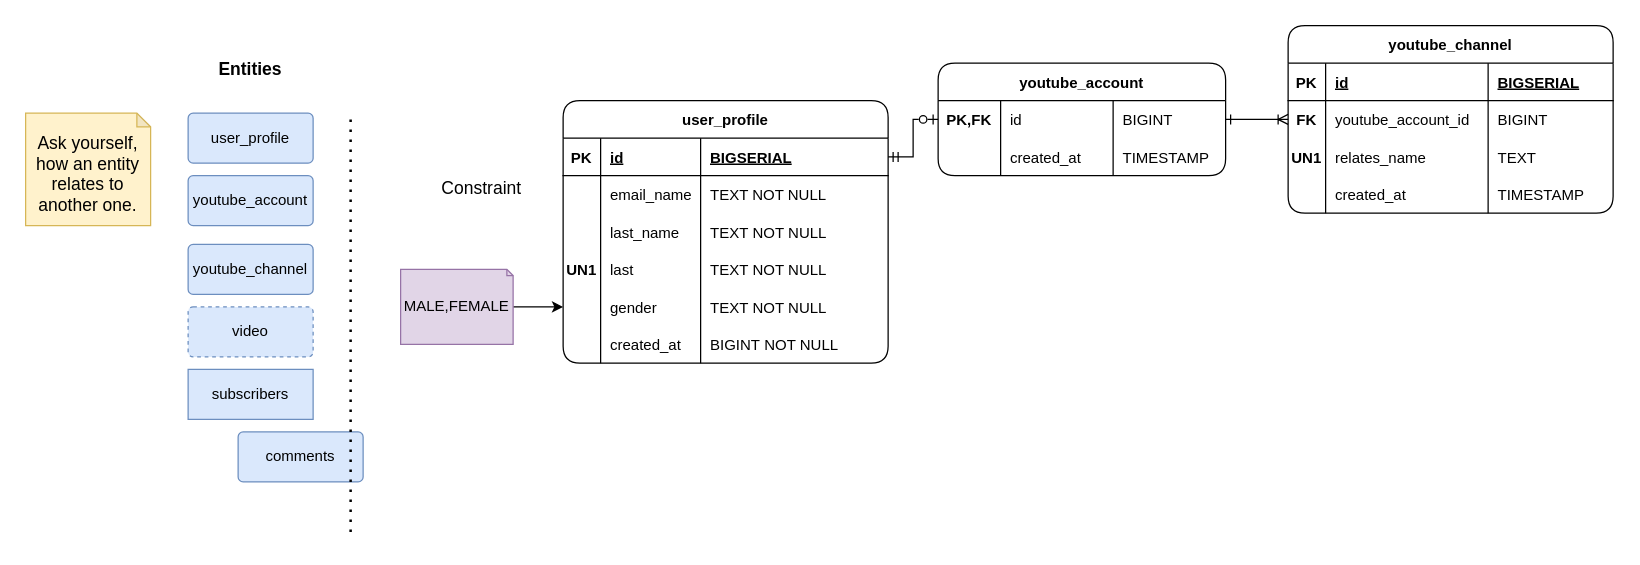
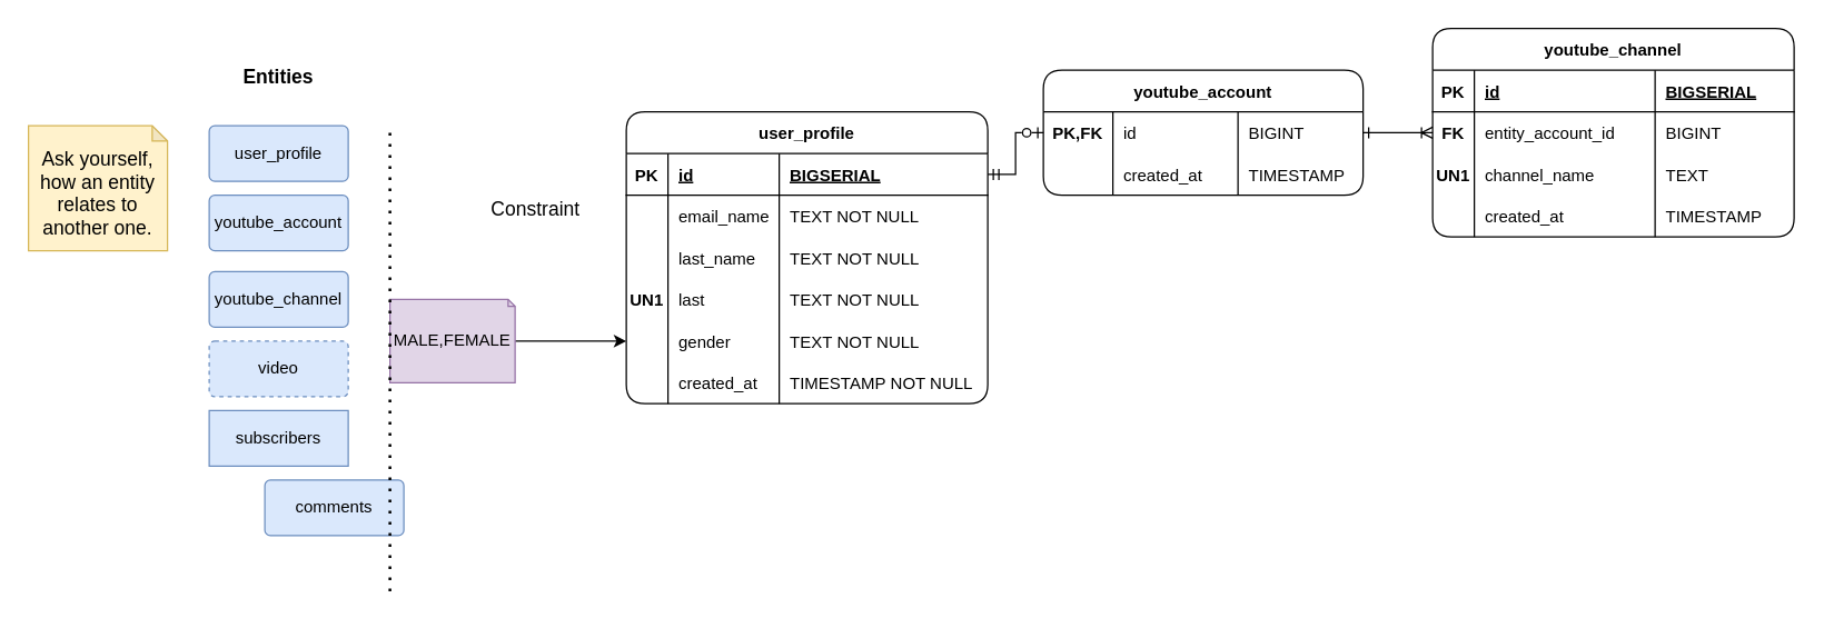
  <mxCell id="0" />
  <mxCell id="1" parent="0" />
  <mxCell id="2" value="user_profile" style="rounded=1;arcSize=10;whiteSpace=wrap;html=1;align=center;fillColor=#dae8fc;strokeColor=#6c8ebf;" vertex="1" parent="1"><mxGeometry x="150" y="90" width="100" height="40" as="geometry" /></mxCell>
  <mxCell id="3" value="youtube_account" style="rounded=1;arcSize=10;whiteSpace=wrap;html=1;align=center;fillColor=#dae8fc;strokeColor=#6c8ebf;" vertex="1" parent="1"><mxGeometry x="150" y="140" width="100" height="40" as="geometry" /></mxCell>
  <mxCell id="4" value="video" style="rounded=1;arcSize=10;whiteSpace=wrap;html=1;align=center;fillColor=#dae8fc;strokeColor=#6c8ebf;dashed=1;" vertex="1" parent="1"><mxGeometry x="150" y="245" width="100" height="40" as="geometry" /></mxCell>
  <mxCell id="5" value="youtube_channel" style="rounded=1;arcSize=10;whiteSpace=wrap;html=1;align=center;fillColor=#dae8fc;strokeColor=#6c8ebf;" vertex="1" parent="1"><mxGeometry x="150" y="195" width="100" height="40" as="geometry" /></mxCell>
  <mxCell id="6" value="comments" style="rounded=1;arcSize=10;whiteSpace=wrap;html=1;align=center;fillColor=#dae8fc;strokeColor=#6c8ebf;" vertex="1" parent="1"><mxGeometry x="190" y="345" width="100" height="40" as="geometry" /></mxCell>
  <mxCell id="7" value="subscribers" style="arcSize=10;whiteSpace=wrap;html=1;align=center;fillColor=#dae8fc;strokeColor=#6c8ebf;rounded=0;" vertex="1" parent="1"><mxGeometry x="150" y="295" width="100" height="40" as="geometry" /></mxCell>
  <mxCell id="8" value="user_profile" style="shape=table;startSize=30;container=1;collapsible=1;childLayout=tableLayout;fixedRows=1;rowLines=0;fontStyle=1;align=center;resizeLast=1;rounded=1;" vertex="1" parent="1"><mxGeometry x="450" y="80" width="260" height="210" as="geometry" /></mxCell>
  <mxCell id="9" value="" style="shape=tableRow;horizontal=0;startSize=0;swimlaneHead=0;swimlaneBody=0;fillColor=none;collapsible=0;dropTarget=0;points=[[0,0.5],[1,0.5]];portConstraint=eastwest;top=0;left=0;right=0;bottom=1;" vertex="1" parent="8"><mxGeometry y="30" width="260" height="30" as="geometry" /></mxCell>
  <mxCell id="10" value="PK" style="shape=partialRectangle;connectable=0;fillColor=none;top=0;left=0;bottom=0;right=0;fontStyle=1;overflow=hidden;" vertex="1" parent="9"><mxGeometry width="30" height="30" as="geometry"><mxRectangle width="30" height="30" as="alternateBounds" /></mxGeometry></mxCell>
  <mxCell id="11" value="id" style="shape=partialRectangle;connectable=0;fillColor=none;top=0;left=0;bottom=0;right=0;align=left;spacingLeft=6;fontStyle=5;overflow=hidden;" vertex="1" parent="9"><mxGeometry x="30" width="80" height="30" as="geometry"><mxRectangle width="80" height="30" as="alternateBounds" /></mxGeometry></mxCell>
  <mxCell id="12" value="BIGSERIAL" style="shape=partialRectangle;connectable=0;fillColor=none;top=0;left=0;bottom=0;right=0;align=left;spacingLeft=6;fontStyle=5;overflow=hidden;" vertex="1" parent="9"><mxGeometry x="110" width="150" height="30" as="geometry"><mxRectangle width="150" height="30" as="alternateBounds" /></mxGeometry></mxCell>
  <mxCell id="13" value="" style="shape=tableRow;horizontal=0;startSize=0;swimlaneHead=0;swimlaneBody=0;fillColor=none;collapsible=0;dropTarget=0;points=[[0,0.5],[1,0.5]];portConstraint=eastwest;top=0;left=0;right=0;bottom=0;" vertex="1" parent="8"><mxGeometry y="60" width="260" height="30" as="geometry" /></mxCell>
  <mxCell id="14" value="" style="shape=partialRectangle;connectable=0;fillColor=none;top=0;left=0;bottom=0;right=0;editable=1;overflow=hidden;" vertex="1" parent="13"><mxGeometry width="30" height="30" as="geometry"><mxRectangle width="30" height="30" as="alternateBounds" /></mxGeometry></mxCell>
  <mxCell id="15" value="email_name" style="shape=partialRectangle;connectable=0;fillColor=none;top=0;left=0;bottom=0;right=0;align=left;spacingLeft=6;overflow=hidden;" vertex="1" parent="13"><mxGeometry x="30" width="80" height="30" as="geometry"><mxRectangle width="80" height="30" as="alternateBounds" /></mxGeometry></mxCell>
  <mxCell id="16" value="TEXT NOT NULL" style="shape=partialRectangle;connectable=0;fillColor=none;top=0;left=0;bottom=0;right=0;align=left;spacingLeft=6;overflow=hidden;" vertex="1" parent="13"><mxGeometry x="110" width="150" height="30" as="geometry"><mxRectangle width="150" height="30" as="alternateBounds" /></mxGeometry></mxCell>
  <mxCell id="17" value="" style="shape=tableRow;horizontal=0;startSize=0;swimlaneHead=0;swimlaneBody=0;fillColor=none;collapsible=0;dropTarget=0;points=[[0,0.5],[1,0.5]];portConstraint=eastwest;top=0;left=0;right=0;bottom=0;" vertex="1" parent="8"><mxGeometry y="90" width="260" height="30" as="geometry" /></mxCell>
  <mxCell id="18" value="" style="shape=partialRectangle;connectable=0;fillColor=none;top=0;left=0;bottom=0;right=0;editable=1;overflow=hidden;" vertex="1" parent="17"><mxGeometry width="30" height="30" as="geometry"><mxRectangle width="30" height="30" as="alternateBounds" /></mxGeometry></mxCell>
  <mxCell id="19" value="last_name" style="shape=partialRectangle;connectable=0;fillColor=none;top=0;left=0;bottom=0;right=0;align=left;spacingLeft=6;overflow=hidden;" vertex="1" parent="17"><mxGeometry x="30" width="80" height="30" as="geometry"><mxRectangle width="80" height="30" as="alternateBounds" /></mxGeometry></mxCell>
  <mxCell id="20" value="TEXT NOT NULL" style="shape=partialRectangle;connectable=0;fillColor=none;top=0;left=0;bottom=0;right=0;align=left;spacingLeft=6;overflow=hidden;" vertex="1" parent="17"><mxGeometry x="110" width="150" height="30" as="geometry"><mxRectangle width="150" height="30" as="alternateBounds" /></mxGeometry></mxCell>
  <mxCell id="21" value="" style="shape=tableRow;horizontal=0;startSize=0;swimlaneHead=0;swimlaneBody=0;fillColor=none;collapsible=0;dropTarget=0;points=[[0,0.5],[1,0.5]];portConstraint=eastwest;top=0;left=0;right=0;bottom=0;" vertex="1" parent="8"><mxGeometry y="120" width="260" height="30" as="geometry" /></mxCell>
  <mxCell id="22" value="UN1" style="shape=partialRectangle;connectable=0;fillColor=none;top=0;left=0;bottom=0;right=0;editable=1;overflow=hidden;fontStyle=1" vertex="1" parent="21"><mxGeometry width="30" height="30" as="geometry"><mxRectangle width="30" height="30" as="alternateBounds" /></mxGeometry></mxCell>
  <mxCell id="23" value="last" style="shape=partialRectangle;connectable=0;fillColor=none;top=0;left=0;bottom=0;right=0;align=left;spacingLeft=6;overflow=hidden;" vertex="1" parent="21"><mxGeometry x="30" width="80" height="30" as="geometry"><mxRectangle width="80" height="30" as="alternateBounds" /></mxGeometry></mxCell>
  <mxCell id="24" value="TEXT NOT NULL" style="shape=partialRectangle;connectable=0;fillColor=none;top=0;left=0;bottom=0;right=0;align=left;spacingLeft=6;overflow=hidden;" vertex="1" parent="21"><mxGeometry x="110" width="150" height="30" as="geometry"><mxRectangle width="150" height="30" as="alternateBounds" /></mxGeometry></mxCell>
  <mxCell id="25" style="shape=tableRow;horizontal=0;startSize=0;swimlaneHead=0;swimlaneBody=0;fillColor=none;collapsible=0;dropTarget=0;points=[[0,0.5],[1,0.5]];portConstraint=eastwest;top=0;left=0;right=0;bottom=0;rounded=1;" vertex="1" parent="8"><mxGeometry y="150" width="260" height="30" as="geometry" /></mxCell>
  <mxCell id="26" style="shape=partialRectangle;connectable=0;fillColor=none;top=0;left=0;bottom=0;right=0;editable=1;overflow=hidden;" vertex="1" parent="25"><mxGeometry width="30" height="30" as="geometry"><mxRectangle width="30" height="30" as="alternateBounds" /></mxGeometry></mxCell>
  <mxCell id="27" value="gender" style="shape=partialRectangle;connectable=0;fillColor=none;top=0;left=0;bottom=0;right=0;align=left;spacingLeft=6;overflow=hidden;" vertex="1" parent="25"><mxGeometry x="30" width="80" height="30" as="geometry"><mxRectangle width="80" height="30" as="alternateBounds" /></mxGeometry></mxCell>
  <mxCell id="28" value="TEXT NOT NULL" style="shape=partialRectangle;connectable=0;fillColor=none;top=0;left=0;bottom=0;right=0;align=left;spacingLeft=6;overflow=hidden;" vertex="1" parent="25"><mxGeometry x="110" width="150" height="30" as="geometry"><mxRectangle width="150" height="30" as="alternateBounds" /></mxGeometry></mxCell>
  <mxCell id="29" style="shape=tableRow;horizontal=0;startSize=0;swimlaneHead=0;swimlaneBody=0;fillColor=none;collapsible=0;dropTarget=0;points=[[0,0.5],[1,0.5]];portConstraint=eastwest;top=0;left=0;right=0;bottom=0;" vertex="1" parent="8"><mxGeometry y="180" width="260" height="30" as="geometry" /></mxCell>
  <mxCell id="30" style="shape=partialRectangle;connectable=0;fillColor=none;top=0;left=0;bottom=0;right=0;editable=1;overflow=hidden;" vertex="1" parent="29"><mxGeometry width="30" height="30" as="geometry"><mxRectangle width="30" height="30" as="alternateBounds" /></mxGeometry></mxCell>
  <mxCell id="31" value="created_at" style="shape=partialRectangle;connectable=0;fillColor=none;top=0;left=0;bottom=0;right=0;align=left;spacingLeft=6;overflow=hidden;" vertex="1" parent="29"><mxGeometry x="30" width="80" height="30" as="geometry"><mxRectangle width="80" height="30" as="alternateBounds" /></mxGeometry></mxCell>
- <mxCell id="32" value="BIGINT NOT NULL" style="shape=partialRectangle;connectable=0;fillColor=none;top=0;left=0;bottom=0;right=0;align=left;spacingLeft=6;overflow=hidden;" vertex="1" parent="29"><mxGeometry x="110" width="150" height="30" as="geometry"><mxRectangle width="150" height="30" as="alternateBounds" /></mxGeometry></mxCell>
+ <mxCell id="32" value="TIMESTAMP NOT NULL" style="shape=partialRectangle;connectable=0;fillColor=none;top=0;left=0;bottom=0;right=0;align=left;spacingLeft=6;overflow=hidden;" vertex="1" parent="29"><mxGeometry x="110" width="150" height="30" as="geometry"><mxRectangle width="150" height="30" as="alternateBounds" /></mxGeometry></mxCell>
  <mxCell id="33" style="edgeStyle=orthogonalEdgeStyle;rounded=0;orthogonalLoop=1;jettySize=auto;html=1;" edge="1" parent="1" source="34" target="25"><mxGeometry relative="1" as="geometry" /></mxCell>
- <mxCell id="34" value="MALE,FEMALE" style="shape=note;size=5;whiteSpace=wrap;html=1;rounded=1;fillColor=#e1d5e7;strokeColor=#9673a6;" vertex="1" parent="1"><mxGeometry x="320" y="215" width="90" height="60" as="geometry" /></mxCell>
+ <mxCell id="34" value="MALE,FEMALE" style="shape=note;size=5;whiteSpace=wrap;html=1;rounded=1;fillColor=#e1d5e7;strokeColor=#9673a6;" vertex="1" parent="1"><mxGeometry x="280" y="215" width="90" height="60" as="geometry" /></mxCell>
  <mxCell id="35" value="" style="endArrow=none;dashed=1;html=1;dashPattern=1 3;strokeWidth=2;rounded=0;" edge="1" parent="1"><mxGeometry width="50" height="50" relative="1" as="geometry"><mxPoint x="280" y="95" as="sourcePoint" /><mxPoint x="280" y="430" as="targetPoint" /></mxGeometry></mxCell>
  <mxCell id="36" value="&lt;font style=&quot;font-size: 14px;&quot;&gt;&lt;b&gt;Entities&lt;/b&gt;&lt;/font&gt;" style="text;html=1;strokeColor=none;fillColor=none;align=center;verticalAlign=middle;whiteSpace=wrap;rounded=0;" vertex="1" parent="1"><mxGeometry x="170" y="40" width="60" height="30" as="geometry" /></mxCell>
  <mxCell id="37" style="edgeStyle=orthogonalEdgeStyle;rounded=0;orthogonalLoop=1;jettySize=auto;html=1;fontSize=14;entryX=0;entryY=0.5;entryDx=0;entryDy=0;endArrow=ERoneToMany;endFill=0;startArrow=ERone;startFill=0;" edge="1" parent="1" source="38" target="53"><mxGeometry relative="1" as="geometry" /></mxCell>
  <mxCell id="38" value="youtube_account" style="shape=table;startSize=30;container=1;collapsible=1;childLayout=tableLayout;fixedRows=1;rowLines=0;fontStyle=1;align=center;resizeLast=1;rounded=1;" vertex="1" parent="1"><mxGeometry x="750" width="230" height="90" as="geometry" y="50" /></mxCell>
  <mxCell id="39" value="" style="shape=tableRow;horizontal=0;startSize=0;swimlaneHead=0;swimlaneBody=0;fillColor=none;collapsible=0;dropTarget=0;points=[[0,0.5],[1,0.5]];portConstraint=eastwest;top=0;left=0;right=0;bottom=0;" vertex="1" parent="38"><mxGeometry y="30" width="230" height="30" as="geometry" /></mxCell>
  <mxCell id="40" value="PK,FK" style="shape=partialRectangle;connectable=0;fillColor=none;top=0;left=0;bottom=0;right=0;editable=1;overflow=hidden;fontStyle=1" vertex="1" parent="39"><mxGeometry width="50" height="30" as="geometry"><mxRectangle width="50" height="30" as="alternateBounds" /></mxGeometry></mxCell>
  <mxCell id="41" value="id" style="shape=partialRectangle;connectable=0;fillColor=none;top=0;left=0;bottom=0;right=0;align=left;spacingLeft=6;overflow=hidden;" vertex="1" parent="39"><mxGeometry x="50" width="90" height="30" as="geometry"><mxRectangle width="90" height="30" as="alternateBounds" /></mxGeometry></mxCell>
  <mxCell id="42" value="BIGINT" style="shape=partialRectangle;connectable=0;fillColor=none;top=0;left=0;bottom=0;right=0;align=left;spacingLeft=6;overflow=hidden;" vertex="1" parent="39"><mxGeometry x="140" width="90" height="30" as="geometry"><mxRectangle width="90" height="30" as="alternateBounds" /></mxGeometry></mxCell>
  <mxCell id="43" value="" style="shape=tableRow;horizontal=0;startSize=0;swimlaneHead=0;swimlaneBody=0;fillColor=none;collapsible=0;dropTarget=0;points=[[0,0.5],[1,0.5]];portConstraint=eastwest;top=0;left=0;right=0;bottom=0;" vertex="1" parent="38"><mxGeometry y="60" width="230" height="30" as="geometry" /></mxCell>
  <mxCell id="44" value="" style="shape=partialRectangle;connectable=0;fillColor=none;top=0;left=0;bottom=0;right=0;editable=1;overflow=hidden;" vertex="1" parent="43"><mxGeometry width="50" height="30" as="geometry"><mxRectangle width="50" height="30" as="alternateBounds" /></mxGeometry></mxCell>
  <mxCell id="45" value="created_at" style="shape=partialRectangle;connectable=0;fillColor=none;top=0;left=0;bottom=0;right=0;align=left;spacingLeft=6;overflow=hidden;" vertex="1" parent="43"><mxGeometry x="50" width="90" height="30" as="geometry"><mxRectangle width="90" height="30" as="alternateBounds" /></mxGeometry></mxCell>
  <mxCell id="46" value="TIMESTAMP" style="shape=partialRectangle;connectable=0;fillColor=none;top=0;left=0;bottom=0;right=0;align=left;spacingLeft=6;overflow=hidden;" vertex="1" parent="43"><mxGeometry x="140" width="90" height="30" as="geometry"><mxRectangle width="90" height="30" as="alternateBounds" /></mxGeometry></mxCell>
  <mxCell id="47" value="Constraint" style="text;html=1;strokeColor=none;fillColor=none;align=center;verticalAlign=middle;whiteSpace=wrap;rounded=0;fontSize=14;" vertex="1" parent="1"><mxGeometry x="355" y="135" width="60" height="30" as="geometry" /></mxCell>
  <mxCell id="48" value="youtube_channel" style="shape=table;startSize=30;container=1;collapsible=1;childLayout=tableLayout;fixedRows=1;rowLines=0;fontStyle=1;align=center;resizeLast=1;rounded=1;labelBorderColor=none;" vertex="1" parent="1"><mxGeometry x="1030" y="20" width="260" height="150" as="geometry" /></mxCell>
  <mxCell id="49" value="" style="shape=tableRow;horizontal=0;startSize=0;swimlaneHead=0;swimlaneBody=0;fillColor=none;collapsible=0;dropTarget=0;points=[[0,0.5],[1,0.5]];portConstraint=eastwest;top=0;left=0;right=0;bottom=1;" vertex="1" parent="48"><mxGeometry y="30" width="260" height="30" as="geometry" /></mxCell>
  <mxCell id="50" value="PK" style="shape=partialRectangle;connectable=0;fillColor=none;top=0;left=0;bottom=0;right=0;fontStyle=1;overflow=hidden;" vertex="1" parent="49"><mxGeometry width="30" height="30" as="geometry"><mxRectangle width="30" height="30" as="alternateBounds" /></mxGeometry></mxCell>
  <mxCell id="51" value="id" style="shape=partialRectangle;connectable=0;fillColor=none;top=0;left=0;bottom=0;right=0;align=left;spacingLeft=6;fontStyle=5;overflow=hidden;" vertex="1" parent="49"><mxGeometry x="30" width="130" height="30" as="geometry"><mxRectangle width="130" height="30" as="alternateBounds" /></mxGeometry></mxCell>
  <mxCell id="52" value="BIGSERIAL" style="shape=partialRectangle;connectable=0;fillColor=none;top=0;left=0;bottom=0;right=0;align=left;spacingLeft=6;fontStyle=5;overflow=hidden;" vertex="1" parent="49"><mxGeometry x="160" width="100" height="30" as="geometry"><mxRectangle width="100" height="30" as="alternateBounds" /></mxGeometry></mxCell>
  <mxCell id="53" value="" style="shape=tableRow;horizontal=0;startSize=0;swimlaneHead=0;swimlaneBody=0;fillColor=none;collapsible=0;dropTarget=0;points=[[0,0.5],[1,0.5]];portConstraint=eastwest;top=0;left=0;right=0;bottom=0;" vertex="1" parent="48"><mxGeometry y="60" width="260" height="30" as="geometry" /></mxCell>
  <mxCell id="54" value="FK" style="shape=partialRectangle;connectable=0;fillColor=none;top=0;left=0;bottom=0;right=0;editable=1;overflow=hidden;fontStyle=1" vertex="1" parent="53"><mxGeometry width="30" height="30" as="geometry"><mxRectangle width="30" height="30" as="alternateBounds" /></mxGeometry></mxCell>
- <mxCell id="55" value="youtube_account_id" style="shape=partialRectangle;connectable=0;fillColor=none;top=0;left=0;bottom=0;right=0;align=left;spacingLeft=6;overflow=hidden;" vertex="1" parent="53"><mxGeometry x="30" width="130" height="30" as="geometry"><mxRectangle width="130" height="30" as="alternateBounds" /></mxGeometry></mxCell>
+ <mxCell id="55" value="entity_account_id" style="shape=partialRectangle;connectable=0;fillColor=none;top=0;left=0;bottom=0;right=0;align=left;spacingLeft=6;overflow=hidden;" vertex="1" parent="53"><mxGeometry x="30" width="130" height="30" as="geometry"><mxRectangle width="130" height="30" as="alternateBounds" /></mxGeometry></mxCell>
  <mxCell id="56" value="BIGINT" style="shape=partialRectangle;connectable=0;fillColor=none;top=0;left=0;bottom=0;right=0;align=left;spacingLeft=6;overflow=hidden;" vertex="1" parent="53"><mxGeometry x="160" width="100" height="30" as="geometry"><mxRectangle width="100" height="30" as="alternateBounds" /></mxGeometry></mxCell>
  <mxCell id="57" value="" style="shape=tableRow;horizontal=0;startSize=0;swimlaneHead=0;swimlaneBody=0;fillColor=none;collapsible=0;dropTarget=0;points=[[0,0.5],[1,0.5]];portConstraint=eastwest;top=0;left=0;right=0;bottom=0;" vertex="1" parent="48"><mxGeometry y="90" width="260" height="30" as="geometry" /></mxCell>
  <mxCell id="58" value="UN1" style="shape=partialRectangle;connectable=0;fillColor=none;top=0;left=0;bottom=0;right=0;editable=1;overflow=hidden;fontStyle=1" vertex="1" parent="57"><mxGeometry width="30" height="30" as="geometry"><mxRectangle width="30" height="30" as="alternateBounds" /></mxGeometry></mxCell>
- <mxCell id="59" value="relates_name" style="shape=partialRectangle;connectable=0;fillColor=none;top=0;left=0;bottom=0;right=0;align=left;spacingLeft=6;overflow=hidden;" vertex="1" parent="57"><mxGeometry x="30" width="130" height="30" as="geometry"><mxRectangle width="130" height="30" as="alternateBounds" /></mxGeometry></mxCell>
+ <mxCell id="59" value="channel_name" style="shape=partialRectangle;connectable=0;fillColor=none;top=0;left=0;bottom=0;right=0;align=left;spacingLeft=6;overflow=hidden;" vertex="1" parent="57"><mxGeometry x="30" width="130" height="30" as="geometry"><mxRectangle width="130" height="30" as="alternateBounds" /></mxGeometry></mxCell>
  <mxCell id="60" value="TEXT" style="shape=partialRectangle;connectable=0;fillColor=none;top=0;left=0;bottom=0;right=0;align=left;spacingLeft=6;overflow=hidden;" vertex="1" parent="57"><mxGeometry x="160" width="100" height="30" as="geometry"><mxRectangle width="100" height="30" as="alternateBounds" /></mxGeometry></mxCell>
  <mxCell id="61" style="shape=tableRow;horizontal=0;startSize=0;swimlaneHead=0;swimlaneBody=0;fillColor=none;collapsible=0;dropTarget=0;points=[[0,0.5],[1,0.5]];portConstraint=eastwest;top=0;left=0;right=0;bottom=0;" vertex="1" parent="48"><mxGeometry y="120" width="260" height="30" as="geometry" /></mxCell>
  <mxCell id="62" style="shape=partialRectangle;connectable=0;fillColor=none;top=0;left=0;bottom=0;right=0;editable=1;overflow=hidden;" vertex="1" parent="61"><mxGeometry width="30" height="30" as="geometry"><mxRectangle width="30" height="30" as="alternateBounds" /></mxGeometry></mxCell>
  <mxCell id="63" value="created_at" style="shape=partialRectangle;connectable=0;fillColor=none;top=0;left=0;bottom=0;right=0;align=left;spacingLeft=6;overflow=hidden;" vertex="1" parent="61"><mxGeometry x="30" width="130" height="30" as="geometry"><mxRectangle width="130" height="30" as="alternateBounds" /></mxGeometry></mxCell>
  <mxCell id="64" value="TIMESTAMP" style="shape=partialRectangle;connectable=0;fillColor=none;top=0;left=0;bottom=0;right=0;align=left;spacingLeft=6;overflow=hidden;" vertex="1" parent="61"><mxGeometry x="160" width="100" height="30" as="geometry"><mxRectangle width="100" height="30" as="alternateBounds" /></mxGeometry></mxCell>
  <mxCell id="65" value="Ask yourself, how an entity relates to another one." style="shape=note;whiteSpace=wrap;html=1;backgroundOutline=1;darkOpacity=0.05;rounded=1;fontSize=14;fillColor=#fff2cc;strokeColor=#d6b656;verticalAlign=bottom;spacingBottom=5;spacingRight=5;spacingLeft=5;size=11;" vertex="1" parent="1"><mxGeometry x="20" y="90" width="100" height="90" as="geometry" /></mxCell>
  <mxCell id="66" style="edgeStyle=orthogonalEdgeStyle;rounded=0;orthogonalLoop=1;jettySize=auto;html=1;fontSize=14;entryX=0;entryY=0.5;entryDx=0;entryDy=0;startArrow=ERmandOne;startFill=0;endArrow=ERzeroToOne;endFill=0;" edge="1" parent="1" source="9" target="39"><mxGeometry relative="1" as="geometry" /></mxCell>
